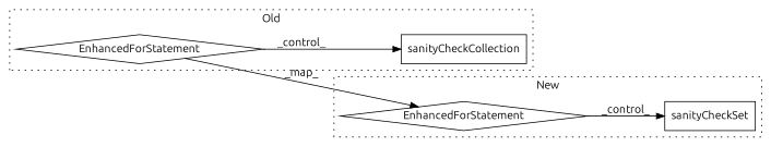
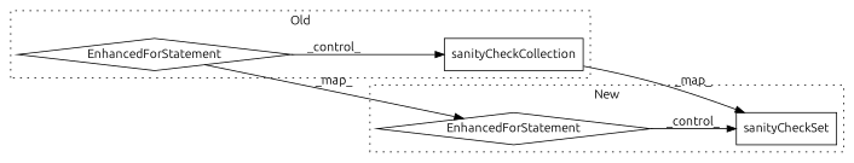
  digraph {
    rankdir=LR
    fontname=Ubuntu
    node [a=32 l="5,2" shape=box fontname=Ubuntu]
    edge [fontname=Ubuntu]
    n1 [l="22,1" label=sanityCheckCollection s="5886,5932"]
    n2 [a=70 label=EnhancedForStatement s="5736,5763" shape=diamond]
    n3 [l="15,1" label=sanityCheckSet s="6693,6732"]
    n4 [a=70 label=EnhancedForStatement s="5546,5589" shape=diamond]
    subgraph cluster_1 {
      label=Old
      style=dotted
      n1
      n2
    }
    subgraph cluster_2 {
      label=New
      style=dotted
      n3
      n4
    }
+   n1 -> n3 [label=_map_]
    n2 -> n1 [label=_control_]
    n2 -> n4 [label=_map_]
    n4 -> n3 [label=_control_]
  }
